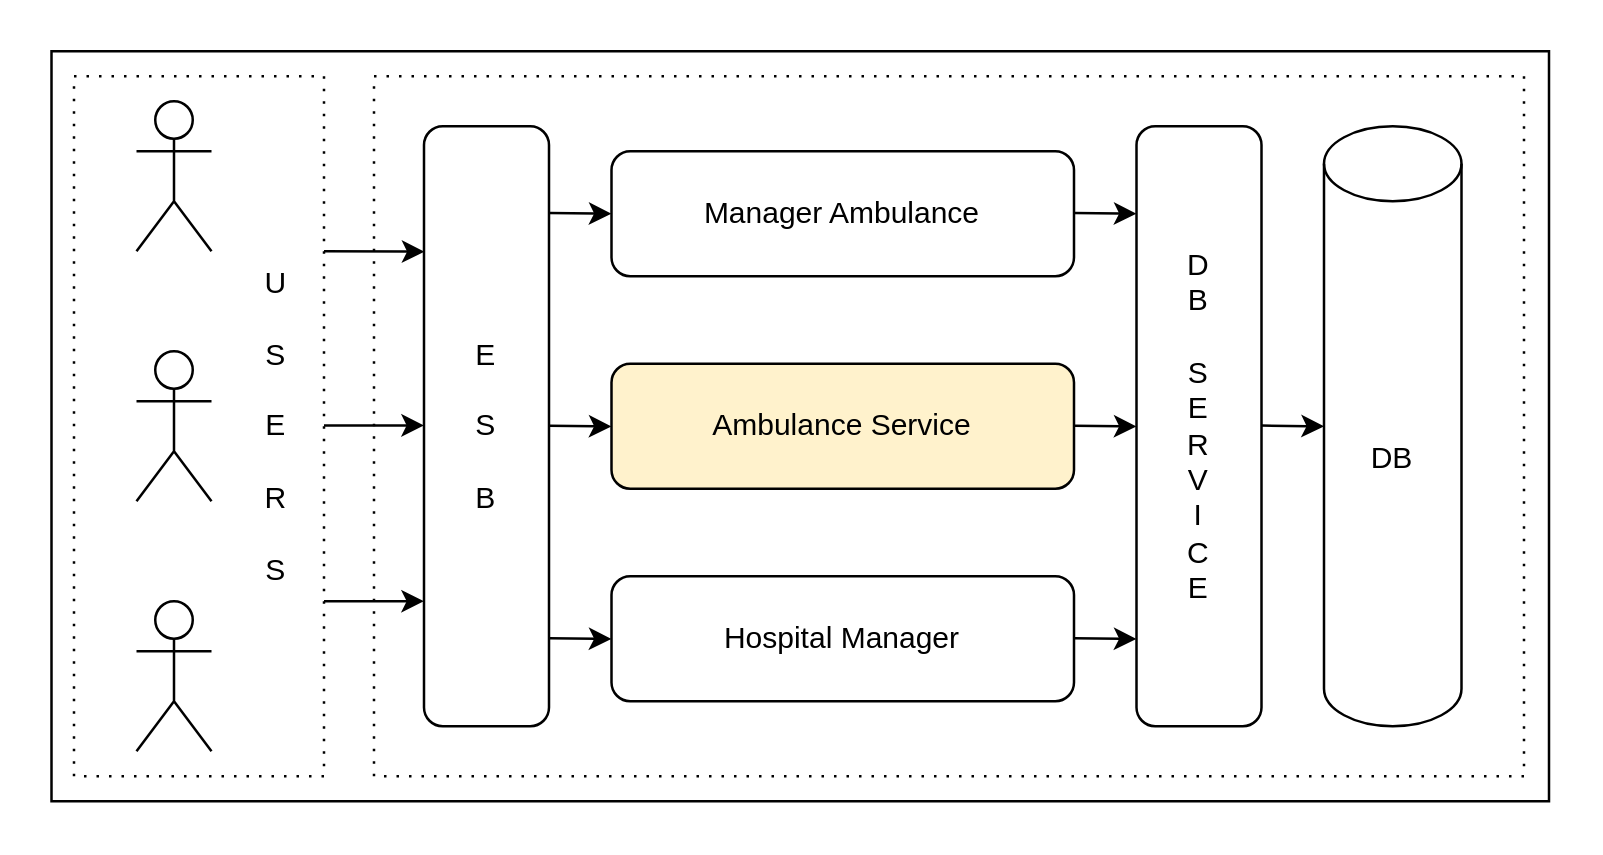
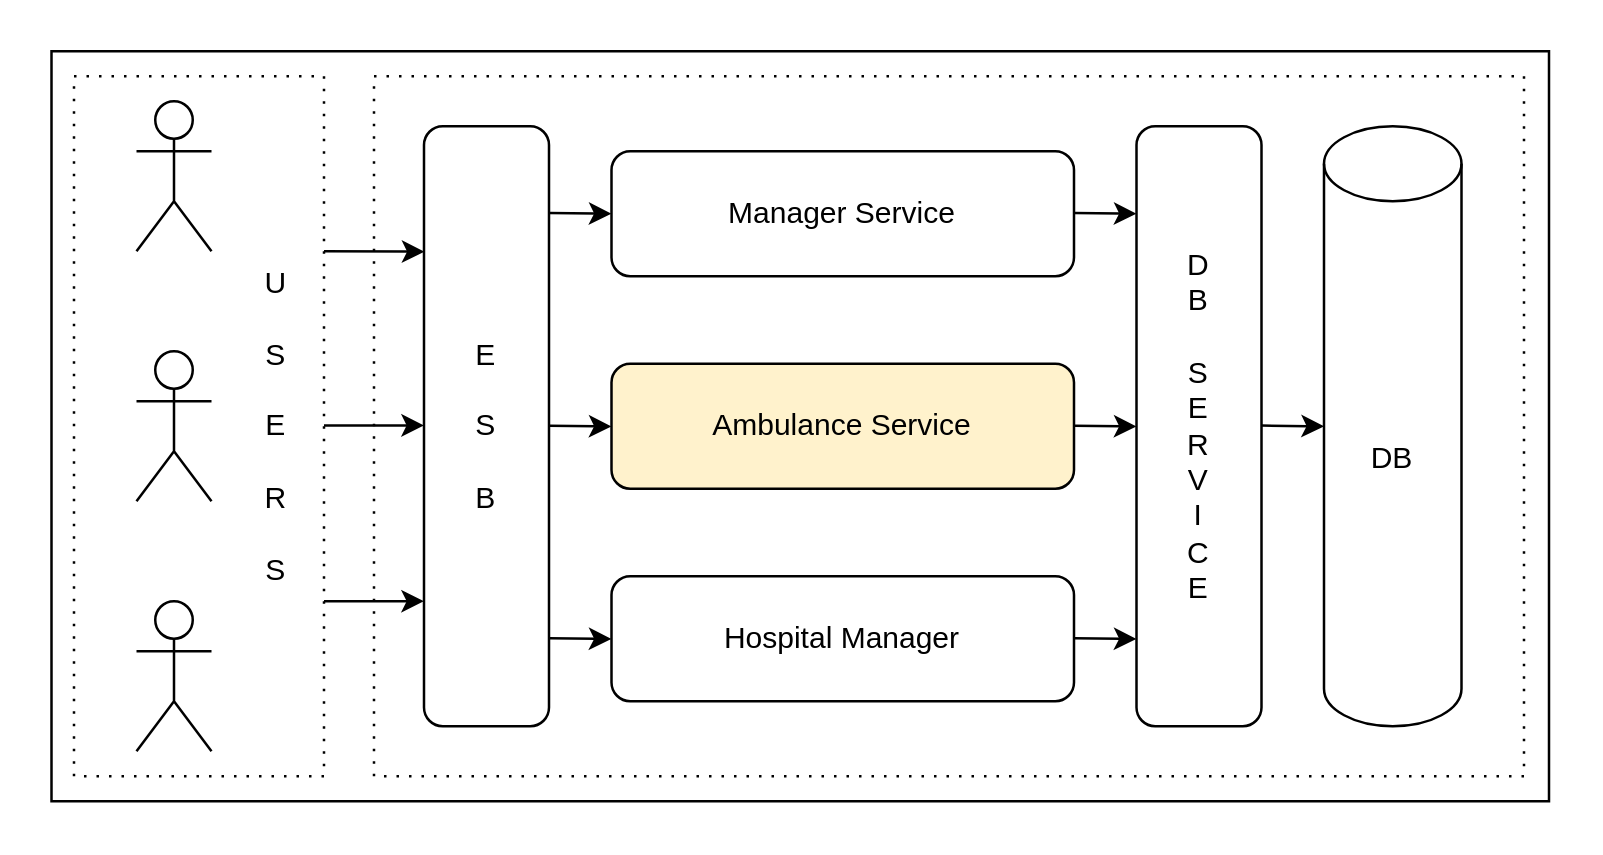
  <mxCell id="0" />
  <mxCell id="1" parent="0" />
  <mxCell id="2" value="" style="rounded=0;whiteSpace=wrap;html=1;" vertex="1" parent="1"><mxGeometry x="20" y="20" width="599" height="300" as="geometry" /></mxCell>
  <mxCell id="3" value="" style="rounded=0;whiteSpace=wrap;html=1;dashed=1;dashPattern=1 4;" vertex="1" parent="1"><mxGeometry x="29" y="30" width="100" height="280" as="geometry" /></mxCell>
  <mxCell id="4" value="" style="shape=umlActor;verticalLabelPosition=bottom;verticalAlign=top;html=1;" vertex="1" parent="1"><mxGeometry x="54" y="140" width="30" height="60" as="geometry" /></mxCell>
  <mxCell id="5" value="" style="shape=umlActor;verticalLabelPosition=bottom;verticalAlign=top;html=1;" vertex="1" parent="1"><mxGeometry x="54" y="40" width="30" height="60" as="geometry" /></mxCell>
  <mxCell id="6" value="" style="shape=umlActor;verticalLabelPosition=bottom;verticalAlign=top;html=1;" vertex="1" parent="1"><mxGeometry x="54" y="240" width="30" height="60" as="geometry" /></mxCell>
  <mxCell id="7" value="U&lt;div&gt;&lt;br&gt;&lt;div&gt;S&lt;/div&gt;&lt;div&gt;&lt;br&gt;&lt;/div&gt;&lt;div&gt;E&lt;/div&gt;&lt;div&gt;&lt;br&gt;&lt;/div&gt;&lt;div&gt;R&lt;/div&gt;&lt;div&gt;&lt;br&gt;&lt;/div&gt;&lt;div&gt;S&lt;/div&gt;&lt;/div&gt;" style="text;html=1;align=center;verticalAlign=middle;whiteSpace=wrap;rounded=0;" vertex="1" parent="1"><mxGeometry x="80" y="120" width="60" height="100" as="geometry" /></mxCell>
  <mxCell id="8" value="" style="rounded=0;whiteSpace=wrap;html=1;dashed=1;dashPattern=1 4;" vertex="1" parent="1"><mxGeometry x="149" y="30" width="460" height="280" as="geometry" /></mxCell>
  <mxCell id="9" value="E&lt;div&gt;&lt;br&gt;&lt;/div&gt;&lt;div&gt;S&lt;/div&gt;&lt;div&gt;&lt;br&gt;&lt;/div&gt;&lt;div&gt;B&lt;/div&gt;" style="rounded=1;whiteSpace=wrap;html=1;" vertex="1" parent="1"><mxGeometry x="169" y="50" width="50" height="240" as="geometry" /></mxCell>
  <mxCell id="10" value="" style="endArrow=classic;html=1;rounded=0;entryX=0.004;entryY=0.209;entryDx=0;entryDy=0;entryPerimeter=0;" edge="1" parent="1" target="9"><mxGeometry width="50" height="50" relative="1" as="geometry"><mxPoint x="129" y="100" as="sourcePoint" /><mxPoint x="179" y="50" as="targetPoint" /></mxGeometry></mxCell>
  <mxCell id="11" value="" style="endArrow=classic;html=1;rounded=0;entryX=0.004;entryY=0.209;entryDx=0;entryDy=0;entryPerimeter=0;" edge="1" parent="1"><mxGeometry width="50" height="50" relative="1" as="geometry"><mxPoint x="129" y="240" as="sourcePoint" /><mxPoint x="169" y="240" as="targetPoint" /></mxGeometry></mxCell>
  <mxCell id="12" value="" style="endArrow=classic;html=1;rounded=0;entryX=0.004;entryY=0.209;entryDx=0;entryDy=0;entryPerimeter=0;" edge="1" parent="1"><mxGeometry width="50" height="50" relative="1" as="geometry"><mxPoint x="129" y="169.66" as="sourcePoint" /><mxPoint x="169" y="169.66" as="targetPoint" /></mxGeometry></mxCell>
- <mxCell id="13" value="Manager Ambulance" style="rounded=1;whiteSpace=wrap;html=1;" vertex="1" parent="1"><mxGeometry x="244" y="60" width="185" height="50" as="geometry" /></mxCell>
+ <mxCell id="13" value="Manager Service" style="rounded=1;whiteSpace=wrap;html=1;" vertex="1" parent="1"><mxGeometry x="244" y="60" width="185" height="50" as="geometry" /></mxCell>
  <mxCell id="14" value="Ambulance Service" style="rounded=1;whiteSpace=wrap;html=1;fillColor=#fff2cc;" vertex="1" parent="1"><mxGeometry x="244" y="145" width="185" height="50" as="geometry" /></mxCell>
  <mxCell id="15" value="Hospital Manager" style="rounded=1;whiteSpace=wrap;html=1;" vertex="1" parent="1"><mxGeometry x="244" y="230" width="185" height="50" as="geometry" /></mxCell>
  <mxCell id="16" value="D&lt;div&gt;B&lt;br&gt;&lt;div&gt;&lt;br&gt;&lt;/div&gt;&lt;div&gt;S&lt;/div&gt;&lt;div&gt;E&lt;/div&gt;&lt;div&gt;R&lt;/div&gt;&lt;div&gt;V&lt;/div&gt;&lt;div&gt;I&lt;/div&gt;&lt;div&gt;C&lt;/div&gt;&lt;div&gt;E&lt;/div&gt;&lt;/div&gt;" style="rounded=1;whiteSpace=wrap;html=1;" vertex="1" parent="1"><mxGeometry x="454" y="50" width="50" height="240" as="geometry" /></mxCell>
  <mxCell id="17" value="" style="endArrow=classic;html=1;rounded=0;entryX=0;entryY=0.5;entryDx=0;entryDy=0;" edge="1" parent="1" target="13"><mxGeometry width="50" height="50" relative="1" as="geometry"><mxPoint x="219" y="84.66" as="sourcePoint" /><mxPoint x="259" y="84.66" as="targetPoint" /></mxGeometry></mxCell>
  <mxCell id="18" value="" style="endArrow=classic;html=1;rounded=0;entryX=0;entryY=0.5;entryDx=0;entryDy=0;" edge="1" parent="1"><mxGeometry width="50" height="50" relative="1" as="geometry"><mxPoint x="219" y="169.76" as="sourcePoint" /><mxPoint x="244" y="170.1" as="targetPoint" /></mxGeometry></mxCell>
  <mxCell id="19" value="" style="endArrow=classic;html=1;rounded=0;entryX=0;entryY=0.5;entryDx=0;entryDy=0;" edge="1" parent="1"><mxGeometry width="50" height="50" relative="1" as="geometry"><mxPoint x="219" y="254.76" as="sourcePoint" /><mxPoint x="244" y="255.1" as="targetPoint" /></mxGeometry></mxCell>
  <mxCell id="20" value="" style="endArrow=classic;html=1;rounded=0;entryX=0;entryY=0.5;entryDx=0;entryDy=0;" edge="1" parent="1"><mxGeometry width="50" height="50" relative="1" as="geometry"><mxPoint x="429" y="254.76" as="sourcePoint" /><mxPoint x="454" y="255.1" as="targetPoint" /></mxGeometry></mxCell>
  <mxCell id="21" value="" style="endArrow=classic;html=1;rounded=0;entryX=0;entryY=0.5;entryDx=0;entryDy=0;" edge="1" parent="1"><mxGeometry width="50" height="50" relative="1" as="geometry"><mxPoint x="429" y="169.76" as="sourcePoint" /><mxPoint x="454" y="170.1" as="targetPoint" /></mxGeometry></mxCell>
  <mxCell id="22" value="" style="endArrow=classic;html=1;rounded=0;entryX=0;entryY=0.5;entryDx=0;entryDy=0;" edge="1" parent="1"><mxGeometry width="50" height="50" relative="1" as="geometry"><mxPoint x="429" y="84.66" as="sourcePoint" /><mxPoint x="454" y="85" as="targetPoint" /></mxGeometry></mxCell>
  <mxCell id="23" value="" style="endArrow=classic;html=1;rounded=0;entryX=0;entryY=0.5;entryDx=0;entryDy=0;" edge="1" parent="1"><mxGeometry width="50" height="50" relative="1" as="geometry"><mxPoint x="504" y="169.71" as="sourcePoint" /><mxPoint x="529" y="170.05" as="targetPoint" /></mxGeometry></mxCell>
  <mxCell id="24" value="DB" style="shape=cylinder3;whiteSpace=wrap;html=1;boundedLbl=1;backgroundOutline=1;size=15;" vertex="1" parent="1"><mxGeometry x="529" y="50" width="55" height="240" as="geometry" /></mxCell>
